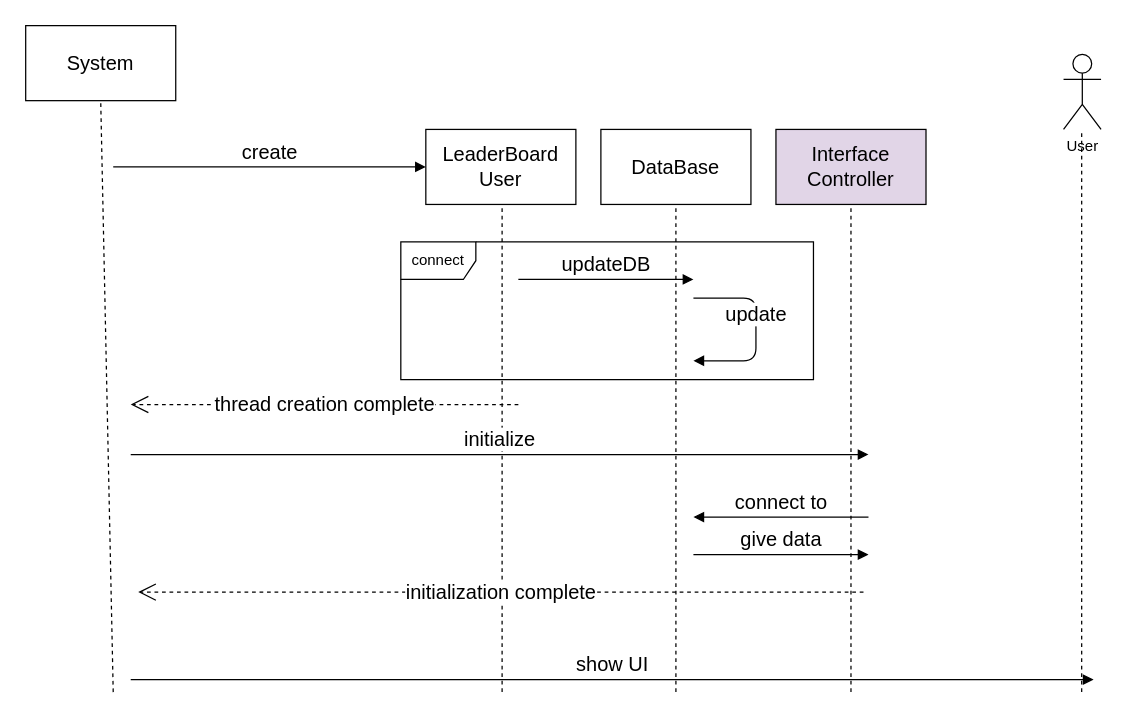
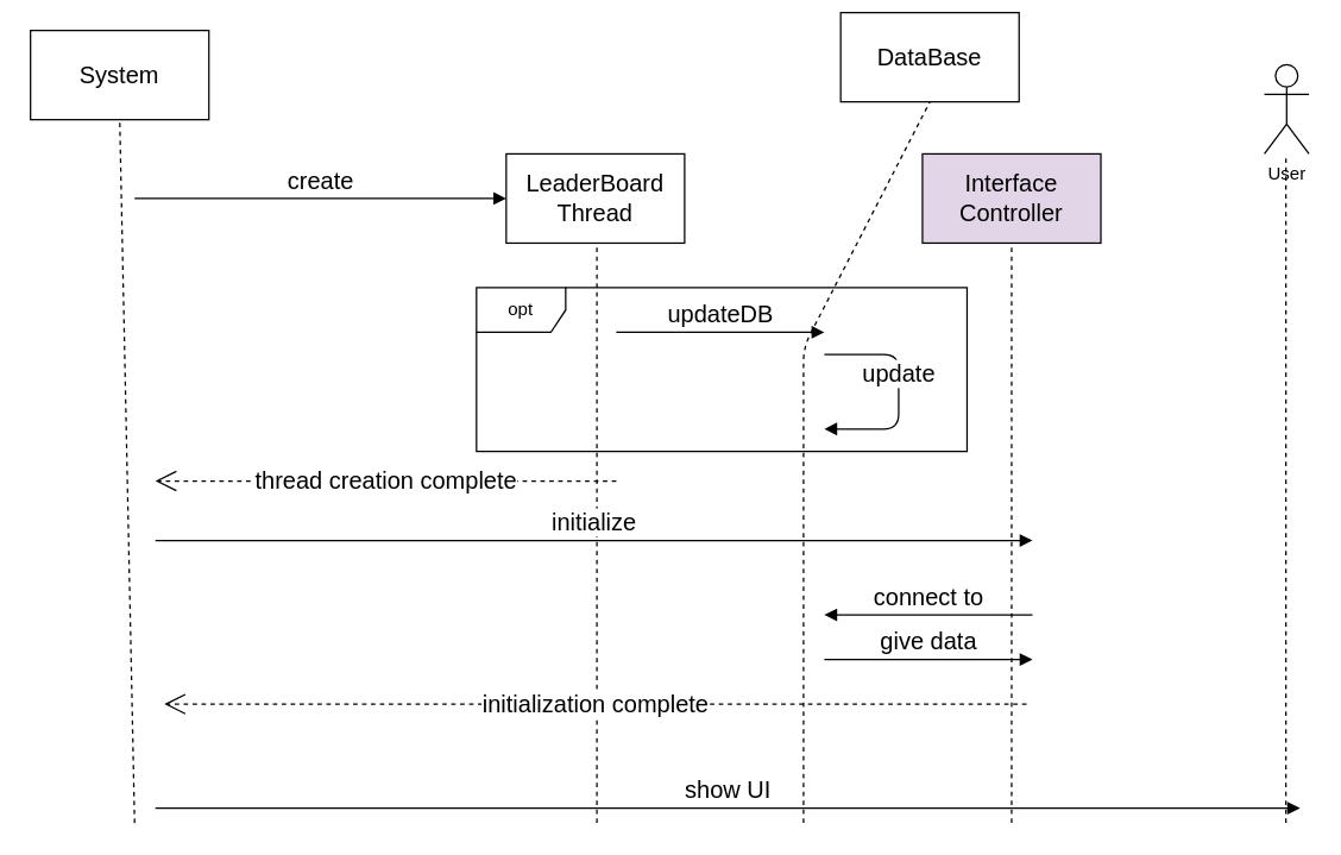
  <mxCell id="0" />
  <mxCell id="1" parent="0" />
  <mxCell id="2" value="&lt;font style=&quot;font-size: 16px&quot;&gt;System&lt;/font&gt;" style="rounded=0;whiteSpace=wrap;html=1;" vertex="1" parent="1"><mxGeometry x="20" y="20" width="120" height="60" as="geometry" /></mxCell>
- <mxCell id="3" value="&lt;font style=&quot;font-size: 16px&quot;&gt;DataBase&lt;/font&gt;" style="rounded=0;whiteSpace=wrap;html=1;" vertex="1" parent="1"><mxGeometry x="480" y="103" width="120" height="60" as="geometry" /></mxCell>
+ <mxCell id="3" value="&lt;font style=&quot;font-size: 16px&quot;&gt;DataBase&lt;/font&gt;" style="rounded=0;whiteSpace=wrap;html=1;" vertex="1" parent="1"><mxGeometry x="565" y="8" width="120" height="60" as="geometry" /></mxCell>
  <mxCell id="4" value="&lt;font style=&quot;font-size: 16px&quot;&gt;Interface&lt;br&gt;Controller&lt;/font&gt;" style="rounded=0;whiteSpace=wrap;html=1;fillColor=#e1d5e7;" vertex="1" parent="1"><mxGeometry x="620" y="103" width="120" height="60" as="geometry" /></mxCell>
- <mxCell id="5" value="&lt;font style=&quot;font-size: 16px&quot;&gt;LeaderBoard&lt;br&gt;User&lt;/font&gt;" style="rounded=0;whiteSpace=wrap;html=1;" vertex="1" parent="1"><mxGeometry x="340" y="103" width="120" height="60" as="geometry" /></mxCell>
+ <mxCell id="5" value="&lt;font style=&quot;font-size: 16px&quot;&gt;LeaderBoard&lt;br&gt;Thread&lt;/font&gt;" style="rounded=0;whiteSpace=wrap;html=1;" vertex="1" parent="1"><mxGeometry x="340" y="103" width="120" height="60" as="geometry" /></mxCell>
  <mxCell id="6" value="" style="endArrow=none;dashed=1;html=1;entryX=0.5;entryY=1;entryDx=0;entryDy=0;" edge="1" parent="1" target="2"><mxGeometry width="50" height="50" relative="1" as="geometry"><mxPoint x="90" y="553" as="sourcePoint" /><mxPoint x="100" y="63" as="targetPoint" /></mxGeometry></mxCell>
  <mxCell id="7" value="" style="endArrow=none;dashed=1;html=1;entryX=0.5;entryY=1;entryDx=0;entryDy=0;" edge="1" parent="1"><mxGeometry width="50" height="50" relative="1" as="geometry"><mxPoint x="401" y="553" as="sourcePoint" /><mxPoint x="401" y="163" as="targetPoint" /></mxGeometry></mxCell>
  <mxCell id="8" value="" style="endArrow=none;dashed=1;html=1;entryX=0.5;entryY=1;entryDx=0;entryDy=0;" edge="1" parent="1" target="4"><mxGeometry width="50" height="50" relative="1" as="geometry"><mxPoint x="680" y="553" as="sourcePoint" /><mxPoint x="679.5" y="353" as="targetPoint" /></mxGeometry></mxCell>
  <mxCell id="9" value="" style="endArrow=none;dashed=1;html=1;entryX=0.5;entryY=1;entryDx=0;entryDy=0;" edge="1" parent="1" target="3"><mxGeometry width="50" height="50" relative="1" as="geometry"><mxPoint x="540" y="553" as="sourcePoint" /><mxPoint x="539.5" y="243" as="targetPoint" /><Array as="points"><mxPoint x="540" y="233" /></Array></mxGeometry></mxCell>
  <mxCell id="10" value="&lt;font style=&quot;font-size: 16px&quot;&gt;create&lt;/font&gt;" style="html=1;verticalAlign=bottom;endArrow=block;entryX=0;entryY=0.5;entryDx=0;entryDy=0;" edge="1" parent="1" target="5"><mxGeometry width="80" relative="1" as="geometry"><mxPoint x="90" y="133" as="sourcePoint" /><mxPoint x="160" y="113" as="targetPoint" /></mxGeometry></mxCell>
  <mxCell id="11" value="&lt;span style=&quot;font-size: 16px&quot;&gt;initialize&lt;br&gt;&lt;/span&gt;" style="html=1;verticalAlign=bottom;endArrow=block;" edge="1" parent="1"><mxGeometry width="80" relative="1" as="geometry"><mxPoint x="104" y="363" as="sourcePoint" /><mxPoint x="694" y="363" as="targetPoint" /></mxGeometry></mxCell>
  <mxCell id="12" value="&lt;font style=&quot;font-size: 16px&quot;&gt;updateDB&lt;/font&gt;" style="html=1;verticalAlign=bottom;endArrow=block;" edge="1" parent="1"><mxGeometry width="80" relative="1" as="geometry"><mxPoint x="414" y="223" as="sourcePoint" /><mxPoint x="554" y="223" as="targetPoint" /></mxGeometry></mxCell>
- <mxCell id="13" value="connect" style="shape=umlFrame;whiteSpace=wrap;html=1;" vertex="1" parent="1"><mxGeometry x="320" y="193" width="330" height="110" as="geometry" /></mxCell>
+ <mxCell id="13" value="opt" style="shape=umlFrame;whiteSpace=wrap;html=1;" vertex="1" parent="1"><mxGeometry x="320" y="193" width="330" height="110" as="geometry" /></mxCell>
  <mxCell id="14" value="&lt;font style=&quot;font-size: 16px&quot;&gt;connect to&lt;/font&gt;" style="html=1;verticalAlign=bottom;endArrow=block;" edge="1" parent="1"><mxGeometry width="80" relative="1" as="geometry"><mxPoint x="694" y="413" as="sourcePoint" /><mxPoint x="554" y="413" as="targetPoint" /></mxGeometry></mxCell>
  <mxCell id="15" value="&lt;font style=&quot;font-size: 16px&quot;&gt;update&lt;/font&gt;" style="html=1;verticalAlign=bottom;endArrow=block;" edge="1" parent="1"><mxGeometry width="80" relative="1" as="geometry"><mxPoint x="554" y="238" as="sourcePoint" /><mxPoint x="554" y="288" as="targetPoint" /><Array as="points"><mxPoint x="604" y="238" /><mxPoint x="604" y="288" /></Array></mxGeometry></mxCell>
  <mxCell id="16" value="User" style="shape=umlActor;verticalLabelPosition=bottom;labelBackgroundColor=#ffffff;verticalAlign=top;html=1;outlineConnect=0;" vertex="1" parent="1"><mxGeometry x="850" y="43" width="30" height="60" as="geometry" /></mxCell>
  <mxCell id="17" value="" style="endArrow=none;dashed=1;html=1;" edge="1" parent="1"><mxGeometry width="50" height="50" relative="1" as="geometry"><mxPoint x="864.5" y="553" as="sourcePoint" /><mxPoint x="864.5" y="103" as="targetPoint" /></mxGeometry></mxCell>
  <mxCell id="18" value="&lt;font style=&quot;font-size: 16px&quot;&gt;show UI&lt;/font&gt;" style="html=1;verticalAlign=bottom;endArrow=block;" edge="1" parent="1"><mxGeometry width="80" relative="1" as="geometry"><mxPoint x="104" y="543" as="sourcePoint" /><mxPoint x="874" y="543" as="targetPoint" /></mxGeometry></mxCell>
  <mxCell id="19" value="&lt;font style=&quot;font-size: 16px&quot;&gt;give data&lt;/font&gt;" style="html=1;verticalAlign=bottom;endArrow=block;" edge="1" parent="1"><mxGeometry width="80" relative="1" as="geometry"><mxPoint x="554" y="443" as="sourcePoint" /><mxPoint x="694" y="443" as="targetPoint" /></mxGeometry></mxCell>
  <mxCell id="20" value="&lt;font style=&quot;font-size: 16px&quot;&gt;initialization complete&lt;/font&gt;" style="endArrow=open;endSize=12;dashed=1;html=1;" edge="1" parent="1"><mxGeometry width="160" relative="1" as="geometry"><mxPoint x="690" y="473" as="sourcePoint" /><mxPoint x="110" y="473" as="targetPoint" /></mxGeometry></mxCell>
  <mxCell id="21" value="&lt;font style=&quot;font-size: 16px&quot;&gt;thread creation complete&lt;/font&gt;" style="endArrow=open;endSize=12;dashed=1;html=1;" edge="1" parent="1"><mxGeometry width="160" relative="1" as="geometry"><mxPoint x="414" y="323" as="sourcePoint" /><mxPoint x="104" y="323" as="targetPoint" /></mxGeometry></mxCell>
